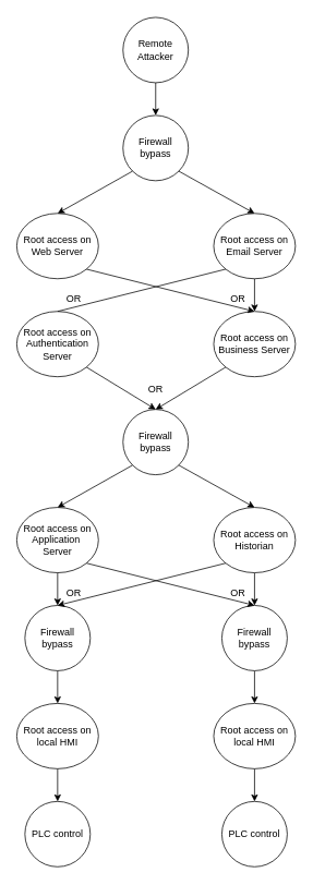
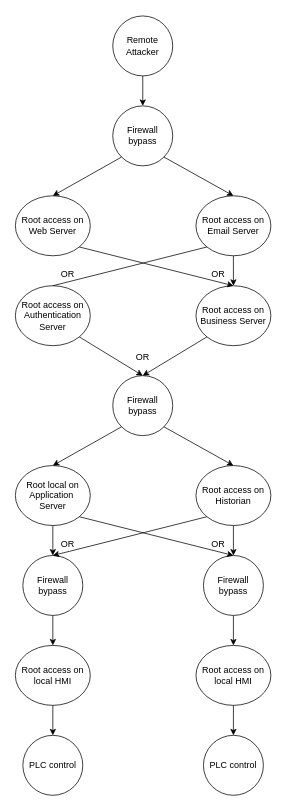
  <mxCell id="0" />
  <mxCell id="1" parent="0" />
  <mxCell id="2" value="" style="edgeStyle=orthogonalEdgeStyle;rounded=0;orthogonalLoop=1;jettySize=auto;html=1;" edge="1" parent="1" source="3" target="10"><mxGeometry relative="1" as="geometry" /></mxCell>
  <mxCell id="3" value="Remote Attacker" style="ellipse;whiteSpace=wrap;html=1;" vertex="1" parent="1"><mxGeometry x="150" y="20" width="80" height="80" as="geometry" /></mxCell>
  <mxCell id="4" value="Firewall bypass" style="ellipse;whiteSpace=wrap;html=1;" vertex="1" parent="1"><mxGeometry x="150" y="500" width="80" height="80" as="geometry" /></mxCell>
  <mxCell id="5" value="Root access on Web Server" style="ellipse;whiteSpace=wrap;html=1;" vertex="1" parent="1"><mxGeometry x="20" y="260" width="100" height="80" as="geometry" /></mxCell>
  <mxCell id="6" value="" style="edgeStyle=orthogonalEdgeStyle;rounded=0;orthogonalLoop=1;jettySize=auto;html=1;" edge="1" parent="1" source="7" target="9"><mxGeometry relative="1" as="geometry" /></mxCell>
  <mxCell id="7" value="Root access on Email Server" style="ellipse;whiteSpace=wrap;html=1;" vertex="1" parent="1"><mxGeometry x="261" y="260" width="100" height="80" as="geometry" /></mxCell>
  <mxCell id="8" value="Root access on Authentication Server" style="ellipse;whiteSpace=wrap;html=1;" vertex="1" parent="1"><mxGeometry x="20" y="380" width="100" height="80" as="geometry" /></mxCell>
  <mxCell id="9" value="Root access on Business Server" style="ellipse;whiteSpace=wrap;html=1;" vertex="1" parent="1"><mxGeometry x="261" y="380" width="100" height="80" as="geometry" /></mxCell>
  <mxCell id="10" value="Firewall bypass" style="ellipse;whiteSpace=wrap;html=1;" vertex="1" parent="1"><mxGeometry x="150" y="140" width="80" height="80" as="geometry" /></mxCell>
  <mxCell id="11" value="" style="edgeStyle=orthogonalEdgeStyle;rounded=0;orthogonalLoop=1;jettySize=auto;html=1;" edge="1" parent="1" source="12" target="16"><mxGeometry relative="1" as="geometry" /></mxCell>
- <mxCell id="12" value="Root access on Application&amp;nbsp;&lt;div&gt;Server&lt;/div&gt;" style="ellipse;whiteSpace=wrap;html=1;" vertex="1" parent="1"><mxGeometry x="20" y="620" width="100" height="80" as="geometry" /></mxCell>
+ <mxCell id="12" value="Root local on Application&amp;nbsp;&lt;div&gt;Server&lt;/div&gt;" style="ellipse;whiteSpace=wrap;html=1;" vertex="1" parent="1"><mxGeometry x="20" y="620" width="100" height="80" as="geometry" /></mxCell>
  <mxCell id="13" value="" style="edgeStyle=orthogonalEdgeStyle;rounded=0;orthogonalLoop=1;jettySize=auto;html=1;" edge="1" parent="1" source="14" target="18"><mxGeometry relative="1" as="geometry" /></mxCell>
  <mxCell id="14" value="Root access on Historian" style="ellipse;whiteSpace=wrap;html=1;" vertex="1" parent="1"><mxGeometry x="261" y="620" width="100" height="80" as="geometry" /></mxCell>
  <mxCell id="15" value="" style="edgeStyle=orthogonalEdgeStyle;rounded=0;orthogonalLoop=1;jettySize=auto;html=1;" edge="1" parent="1" source="16" target="20"><mxGeometry relative="1" as="geometry" /></mxCell>
  <mxCell id="16" value="Firewall bypass" style="ellipse;whiteSpace=wrap;html=1;" vertex="1" parent="1"><mxGeometry x="30" y="740" width="80" height="80" as="geometry" /></mxCell>
  <mxCell id="17" value="" style="edgeStyle=orthogonalEdgeStyle;rounded=0;orthogonalLoop=1;jettySize=auto;html=1;" edge="1" parent="1" source="18" target="22"><mxGeometry relative="1" as="geometry" /></mxCell>
  <mxCell id="18" value="Firewall bypass" style="ellipse;whiteSpace=wrap;html=1;" vertex="1" parent="1"><mxGeometry x="271" y="740" width="80" height="80" as="geometry" /></mxCell>
  <mxCell id="19" value="" style="edgeStyle=orthogonalEdgeStyle;rounded=0;orthogonalLoop=1;jettySize=auto;html=1;" edge="1" parent="1" source="20" target="23"><mxGeometry relative="1" as="geometry" /></mxCell>
  <mxCell id="20" value="Root access on local HMI" style="ellipse;whiteSpace=wrap;html=1;" vertex="1" parent="1"><mxGeometry x="20" y="860" width="100" height="80" as="geometry" /></mxCell>
  <mxCell id="21" value="" style="edgeStyle=orthogonalEdgeStyle;rounded=0;orthogonalLoop=1;jettySize=auto;html=1;" edge="1" parent="1" source="22" target="24"><mxGeometry relative="1" as="geometry" /></mxCell>
  <mxCell id="22" value="Root access on local HMI" style="ellipse;whiteSpace=wrap;html=1;direction=west;" vertex="1" parent="1"><mxGeometry x="261" y="860" width="100" height="80" as="geometry" /></mxCell>
  <mxCell id="23" value="PLC control" style="ellipse;whiteSpace=wrap;html=1;" vertex="1" parent="1"><mxGeometry x="30" y="980" width="80" height="80" as="geometry" /></mxCell>
  <mxCell id="24" value="PLC control" style="ellipse;whiteSpace=wrap;html=1;" vertex="1" parent="1"><mxGeometry x="271" y="980" width="80" height="80" as="geometry" /></mxCell>
  <mxCell id="25" value="" style="endArrow=classic;html=1;rounded=0;exitX=0;exitY=1;exitDx=0;exitDy=0;entryX=0.5;entryY=0;entryDx=0;entryDy=0;" edge="1" parent="1" source="10" target="5"><mxGeometry width="50" height="50" relative="1" as="geometry"><mxPoint x="181" y="230" as="sourcePoint" /><mxPoint x="231" y="180" as="targetPoint" /></mxGeometry></mxCell>
  <mxCell id="26" value="" style="endArrow=classic;html=1;rounded=0;exitX=1;exitY=1;exitDx=0;exitDy=0;entryX=0.5;entryY=0;entryDx=0;entryDy=0;" edge="1" parent="1" source="10" target="7"><mxGeometry width="50" height="50" relative="1" as="geometry"><mxPoint x="172" y="218" as="sourcePoint" /><mxPoint x="80" y="270" as="targetPoint" /></mxGeometry></mxCell>
  <mxCell id="27" value="" style="endArrow=none;html=1;rounded=0;exitX=0;exitY=1;exitDx=0;exitDy=0;entryX=0.5;entryY=0;entryDx=0;entryDy=0;" edge="1" parent="1" source="7" target="8"><mxGeometry width="50" height="50" relative="1" as="geometry"><mxPoint x="172" y="218" as="sourcePoint" /><mxPoint x="80" y="270" as="targetPoint" /></mxGeometry></mxCell>
  <mxCell id="28" value="" style="endArrow=classic;html=1;rounded=0;exitX=1;exitY=1;exitDx=0;exitDy=0;entryX=0.5;entryY=0;entryDx=0;entryDy=0;" edge="1" parent="1" source="5" target="9"><mxGeometry width="50" height="50" relative="1" as="geometry"><mxPoint x="286" y="338" as="sourcePoint" /><mxPoint x="80" y="390" as="targetPoint" /></mxGeometry></mxCell>
  <mxCell id="29" value="" style="endArrow=classic;html=1;rounded=0;exitX=0;exitY=1;exitDx=0;exitDy=0;entryX=0.5;entryY=0;entryDx=0;entryDy=0;" edge="1" parent="1" source="9" target="4"><mxGeometry width="50" height="50" relative="1" as="geometry"><mxPoint x="286" y="338" as="sourcePoint" /><mxPoint x="80" y="390" as="targetPoint" /></mxGeometry></mxCell>
  <mxCell id="30" value="" style="endArrow=classic;html=1;rounded=0;exitX=1;exitY=1;exitDx=0;exitDy=0;entryX=0.5;entryY=0;entryDx=0;entryDy=0;" edge="1" parent="1" source="8" target="4"><mxGeometry width="50" height="50" relative="1" as="geometry"><mxPoint x="286" y="458" as="sourcePoint" /><mxPoint x="121" y="500" as="targetPoint" /></mxGeometry></mxCell>
  <mxCell id="31" value="" style="endArrow=classic;html=1;rounded=0;exitX=0;exitY=1;exitDx=0;exitDy=0;entryX=0.5;entryY=0;entryDx=0;entryDy=0;" edge="1" parent="1" source="4" target="12"><mxGeometry width="50" height="50" relative="1" as="geometry"><mxPoint x="111" y="630" as="sourcePoint" /><mxPoint x="161" y="580" as="targetPoint" /></mxGeometry></mxCell>
  <mxCell id="32" value="" style="endArrow=classic;html=1;rounded=0;exitX=1;exitY=1;exitDx=0;exitDy=0;entryX=0.5;entryY=0;entryDx=0;entryDy=0;" edge="1" parent="1" source="4" target="14"><mxGeometry width="50" height="50" relative="1" as="geometry"><mxPoint x="172" y="578" as="sourcePoint" /><mxPoint x="80" y="630" as="targetPoint" /></mxGeometry></mxCell>
  <mxCell id="33" value="" style="endArrow=classic;html=1;rounded=0;exitX=1;exitY=1;exitDx=0;exitDy=0;entryX=0.5;entryY=0;entryDx=0;entryDy=0;" edge="1" parent="1" source="12" target="18"><mxGeometry width="50" height="50" relative="1" as="geometry"><mxPoint x="120" y="750" as="sourcePoint" /><mxPoint x="326" y="802" as="targetPoint" /></mxGeometry></mxCell>
  <mxCell id="34" value="OR" style="text;html=1;align=center;verticalAlign=middle;whiteSpace=wrap;rounded=0;" vertex="1" parent="1"><mxGeometry x="60" y="350" width="60" height="30" as="geometry" /></mxCell>
  <mxCell id="35" value="OR" style="text;html=1;align=center;verticalAlign=middle;whiteSpace=wrap;rounded=0;" vertex="1" parent="1"><mxGeometry x="261" y="350" width="60" height="30" as="geometry" /></mxCell>
  <mxCell id="36" value="OR" style="text;html=1;align=center;verticalAlign=middle;whiteSpace=wrap;rounded=0;" vertex="1" parent="1"><mxGeometry x="160" y="460" width="60" height="30" as="geometry" /></mxCell>
  <mxCell id="37" value="OR" style="text;html=1;align=center;verticalAlign=middle;whiteSpace=wrap;rounded=0;" vertex="1" parent="1"><mxGeometry x="261" y="710" width="60" height="30" as="geometry" /></mxCell>
  <mxCell id="38" value="" style="endArrow=classic;html=1;rounded=0;exitX=0;exitY=1;exitDx=0;exitDy=0;entryX=0.5;entryY=0;entryDx=0;entryDy=0;" edge="1" parent="1" source="14" target="16"><mxGeometry width="50" height="50" relative="1" as="geometry"><mxPoint x="115" y="698" as="sourcePoint" /><mxPoint x="321" y="750" as="targetPoint" /></mxGeometry></mxCell>
  <mxCell id="39" value="OR" style="text;html=1;align=center;verticalAlign=middle;whiteSpace=wrap;rounded=0;" vertex="1" parent="1"><mxGeometry x="60" y="710" width="60" height="30" as="geometry" /></mxCell>
